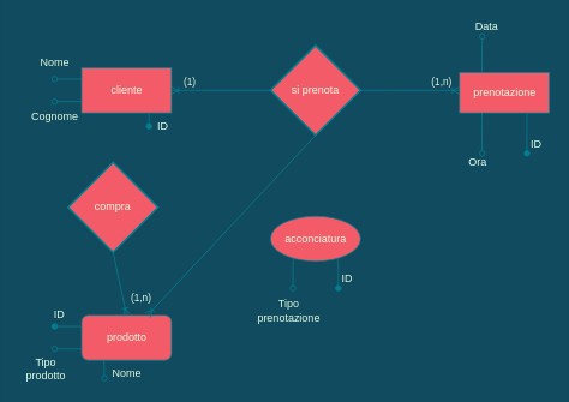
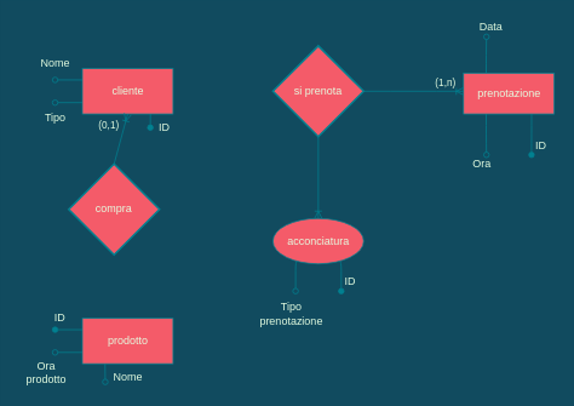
  <mxCell id="0" />
  <mxCell id="1" parent="0" />
  <mxCell id="2" value="si prenota" style="strokeWidth=2;html=1;shape=mxgraph.flowchart.decision;whiteSpace=wrap;fillColor=#F45B69;strokeColor=#028090;fontColor=#E4FDE1;" vertex="1" parent="1"><mxGeometry x="300" y="50" width="100" height="100" as="geometry" /></mxCell>
  <mxCell id="3" value="compra" style="strokeWidth=2;html=1;shape=mxgraph.flowchart.decision;whiteSpace=wrap;fillColor=#F45B69;strokeColor=#028090;fontColor=#E4FDE1;" vertex="1" parent="1"><mxGeometry x="75" y="180" width="100" height="100" as="geometry" /></mxCell>
  <mxCell id="4" style="edgeStyle=orthogonalEdgeStyle;curved=0;rounded=1;sketch=0;orthogonalLoop=1;jettySize=auto;html=1;exitX=0;exitY=0.25;exitDx=0;exitDy=0;endArrow=oval;endFill=0;labelBackgroundColor=#114B5F;strokeColor=#028090;fontColor=#E4FDE1;" edge="1" parent="1" source="7"><mxGeometry relative="1" as="geometry"><mxPoint x="60" y="87.379" as="targetPoint" /></mxGeometry></mxCell>
  <mxCell id="5" style="edgeStyle=orthogonalEdgeStyle;curved=0;rounded=1;sketch=0;orthogonalLoop=1;jettySize=auto;html=1;exitX=0.75;exitY=1;exitDx=0;exitDy=0;endArrow=oval;endFill=1;labelBackgroundColor=#114B5F;strokeColor=#028090;fontColor=#E4FDE1;" edge="1" parent="1" source="7"><mxGeometry relative="1" as="geometry"><mxPoint x="164.931" y="140" as="targetPoint" /></mxGeometry></mxCell>
  <mxCell id="6" style="edgeStyle=orthogonalEdgeStyle;curved=0;rounded=1;sketch=0;orthogonalLoop=1;jettySize=auto;html=1;exitX=0;exitY=0.75;exitDx=0;exitDy=0;endArrow=oval;endFill=0;labelBackgroundColor=#114B5F;strokeColor=#028090;fontColor=#E4FDE1;" edge="1" parent="1" source="7"><mxGeometry relative="1" as="geometry"><mxPoint x="60" y="112.207" as="targetPoint" /></mxGeometry></mxCell>
  <mxCell id="7" value="cliente" style="html=1;dashed=0;whitespace=wrap;fillColor=#F45B69;strokeColor=#028090;fontColor=#E4FDE1;" vertex="1" parent="1"><mxGeometry x="90" y="75" width="100" height="50" as="geometry" /></mxCell>
  <mxCell id="8" style="edgeStyle=orthogonalEdgeStyle;curved=0;rounded=1;sketch=0;orthogonalLoop=1;jettySize=auto;html=1;exitX=0.25;exitY=1;exitDx=0;exitDy=0;endArrow=oval;endFill=0;labelBackgroundColor=#114B5F;strokeColor=#028090;fontColor=#E4FDE1;" edge="1" parent="1" source="11"><mxGeometry relative="1" as="geometry"><mxPoint x="535.276" y="170" as="targetPoint" /></mxGeometry></mxCell>
  <mxCell id="9" style="edgeStyle=orthogonalEdgeStyle;curved=0;rounded=1;sketch=0;orthogonalLoop=1;jettySize=auto;html=1;exitX=0.25;exitY=0;exitDx=0;exitDy=0;endArrow=oval;endFill=0;labelBackgroundColor=#114B5F;strokeColor=#028090;fontColor=#E4FDE1;" edge="1" parent="1" source="11"><mxGeometry relative="1" as="geometry"><mxPoint x="535.276" y="40" as="targetPoint" /></mxGeometry></mxCell>
  <mxCell id="10" style="edgeStyle=orthogonalEdgeStyle;curved=0;rounded=1;sketch=0;orthogonalLoop=1;jettySize=auto;html=1;exitX=0.75;exitY=1;exitDx=0;exitDy=0;endArrow=oval;endFill=1;labelBackgroundColor=#114B5F;strokeColor=#028090;fontColor=#E4FDE1;" edge="1" parent="1" source="11"><mxGeometry relative="1" as="geometry"><mxPoint x="584.931" y="170" as="targetPoint" /></mxGeometry></mxCell>
  <mxCell id="11" value="prenotazione" style="html=1;dashed=0;whitespace=wrap;fillColor=#F45B69;strokeColor=#028090;fontColor=#E4FDE1;" vertex="1" parent="1"><mxGeometry x="510" y="80" width="100" height="45" as="geometry" /></mxCell>
  <mxCell id="12" style="edgeStyle=orthogonalEdgeStyle;curved=0;rounded=1;sketch=0;orthogonalLoop=1;jettySize=auto;html=1;exitX=0;exitY=0.25;exitDx=0;exitDy=0;endArrow=oval;endFill=1;labelBackgroundColor=#114B5F;strokeColor=#028090;fontColor=#E4FDE1;" edge="1" parent="1" source="15"><mxGeometry relative="1" as="geometry"><mxPoint x="60" y="362.552" as="targetPoint" /></mxGeometry></mxCell>
  <mxCell id="13" style="edgeStyle=orthogonalEdgeStyle;curved=0;rounded=1;sketch=0;orthogonalLoop=1;jettySize=auto;html=1;exitX=0.25;exitY=1;exitDx=0;exitDy=0;endArrow=oval;endFill=0;labelBackgroundColor=#114B5F;strokeColor=#028090;fontColor=#E4FDE1;" edge="1" parent="1" source="15"><mxGeometry relative="1" as="geometry"><mxPoint x="115.276" y="420" as="targetPoint" /></mxGeometry></mxCell>
  <mxCell id="14" style="edgeStyle=orthogonalEdgeStyle;curved=0;rounded=1;sketch=0;orthogonalLoop=1;jettySize=auto;html=1;exitX=0;exitY=0.75;exitDx=0;exitDy=0;endArrow=oval;endFill=0;labelBackgroundColor=#114B5F;strokeColor=#028090;fontColor=#E4FDE1;" edge="1" parent="1" source="15"><mxGeometry relative="1" as="geometry"><mxPoint x="60" y="387.379" as="targetPoint" /></mxGeometry></mxCell>
- <mxCell id="15" value="prodotto" style="html=1;dashed=0;whitespace=wrap;fillColor=#F45B69;strokeColor=#028090;fontColor=#E4FDE1;rounded=1;" vertex="1" parent="1"><mxGeometry x="90" y="350" width="100" height="50" as="geometry" /></mxCell>
+ <mxCell id="15" value="prodotto" style="html=1;dashed=0;whitespace=wrap;fillColor=#F45B69;strokeColor=#028090;fontColor=#E4FDE1;" vertex="1" parent="1"><mxGeometry x="90" y="350" width="100" height="50" as="geometry" /></mxCell>
  <mxCell id="16" style="edgeStyle=orthogonalEdgeStyle;curved=0;rounded=1;sketch=0;orthogonalLoop=1;jettySize=auto;html=1;exitX=0.75;exitY=1;exitDx=0;exitDy=0;endArrow=oval;endFill=1;labelBackgroundColor=#114B5F;strokeColor=#028090;fontColor=#E4FDE1;" edge="1" parent="1" source="18"><mxGeometry relative="1" as="geometry"><mxPoint x="375.276" y="320" as="targetPoint" /></mxGeometry></mxCell>
  <mxCell id="17" style="edgeStyle=orthogonalEdgeStyle;curved=0;rounded=1;sketch=0;orthogonalLoop=1;jettySize=auto;html=1;exitX=0.25;exitY=1;exitDx=0;exitDy=0;endArrow=oval;endFill=0;labelBackgroundColor=#114B5F;strokeColor=#028090;fontColor=#E4FDE1;" edge="1" parent="1" source="18"><mxGeometry relative="1" as="geometry"><mxPoint x="325" y="320" as="targetPoint" /></mxGeometry></mxCell>
  <mxCell id="18" value="acconciatura" style="ellipse;html=1;dashed=0;whitespace=wrap;fillColor=#F45B69;strokeColor=#028090;fontColor=#E4FDE1;" vertex="1" parent="1"><mxGeometry x="300" y="240" width="100" height="50" as="geometry" /></mxCell>
  <mxCell id="19" value="" style="edgeStyle=entityRelationEdgeStyle;fontSize=12;html=1;endArrow=ERoneToMany;rounded=0;exitX=1;exitY=0.5;exitDx=0;exitDy=0;exitPerimeter=0;labelBackgroundColor=#114B5F;strokeColor=#028090;fontColor=#E4FDE1;" edge="1" parent="1" source="2"><mxGeometry width="100" height="100" relative="1" as="geometry"><mxPoint x="410" y="200" as="sourcePoint" /><mxPoint x="510" y="100" as="targetPoint" /></mxGeometry></mxCell>
  <mxCell id="20" value="(1,n)" style="edgeLabel;html=1;align=center;verticalAlign=middle;resizable=0;points=[];labelBackgroundColor=#114B5F;fontColor=#E4FDE1;" vertex="1" connectable="0" parent="19"><mxGeometry x="0.788" y="-1" relative="1" as="geometry"><mxPoint x="-9" y="-11" as="offset" /></mxGeometry></mxCell>
- <mxCell id="21" value="" style="edgeStyle=entityRelationEdgeStyle;fontSize=12;html=1;endArrow=ERoneToMany;rounded=0;exitX=0;exitY=0.5;exitDx=0;exitDy=0;exitPerimeter=0;entryX=1;entryY=0.5;entryDx=0;entryDy=0;labelBackgroundColor=#114B5F;strokeColor=#028090;fontColor=#E4FDE1;" edge="1" parent="1" source="2" target="7"><mxGeometry width="100" height="100" relative="1" as="geometry"><mxPoint x="220" y="200" as="sourcePoint" /><mxPoint x="140" y="170" as="targetPoint" /></mxGeometry></mxCell>
- <mxCell id="22" value="(1)" style="edgeLabel;html=1;align=center;verticalAlign=middle;resizable=0;points=[];labelBackgroundColor=#114B5F;fontColor=#E4FDE1;" vertex="1" connectable="0" parent="21"><mxGeometry x="0.647" relative="1" as="geometry"><mxPoint y="-10" as="offset" /></mxGeometry></mxCell>
- <mxCell id="23" value="" style="fontSize=12;html=1;endArrow=ERoneToMany;rounded=0;exitX=0.5;exitY=1;exitDx=0;exitDy=0;exitPerimeter=0;entryX=0.5;entryY=0;entryDx=0;entryDy=0;labelBackgroundColor=#114B5F;strokeColor=#028090;fontColor=#E4FDE1;" edge="1" parent="1" source="3" target="15"><mxGeometry width="100" height="100" relative="1" as="geometry"><mxPoint x="290" y="290" as="sourcePoint" /><mxPoint x="150" y="330" as="targetPoint" /></mxGeometry></mxCell>
- <mxCell id="24" value="(1,n)" style="edgeLabel;html=1;align=center;verticalAlign=middle;resizable=0;points=[];labelBackgroundColor=#114B5F;fontColor=#E4FDE1;" vertex="1" connectable="0" parent="23"><mxGeometry x="0.446" relative="1" as="geometry"><mxPoint x="20" as="offset" /></mxGeometry></mxCell>
- <mxCell id="25" value="" style="fontSize=12;html=1;endArrow=ERoneToMany;rounded=0;exitX=0.5;exitY=1;exitDx=0;exitDy=0;exitPerimeter=0;labelBackgroundColor=#114B5F;strokeColor=#028090;fontColor=#E4FDE1;" edge="1" parent="1" source="2" target="15"><mxGeometry width="100" height="100" relative="1" as="geometry"><mxPoint x="340" y="260" as="sourcePoint" /><mxPoint x="440" y="160" as="targetPoint" /></mxGeometry></mxCell>
+ <mxCell id="25" value="" style="fontSize=12;html=1;endArrow=ERoneToMany;rounded=0;exitX=0.5;exitY=1;exitDx=0;exitDy=0;exitPerimeter=0;entryX=0.5;entryY=0;entryDx=0;entryDy=0;labelBackgroundColor=#114B5F;strokeColor=#028090;fontColor=#E4FDE1;" edge="1" parent="1" source="2" target="18"><mxGeometry width="100" height="100" relative="1" as="geometry"><mxPoint x="340" y="260" as="sourcePoint" /><mxPoint x="440" y="160" as="targetPoint" /></mxGeometry></mxCell>
+ <mxCell id="26" value="" style="fontSize=12;html=1;endArrow=ERoneToMany;rounded=0;entryX=0.5;entryY=1;entryDx=0;entryDy=0;exitX=0.5;exitY=0;exitDx=0;exitDy=0;exitPerimeter=0;labelBackgroundColor=#114B5F;strokeColor=#028090;fontColor=#E4FDE1;" edge="1" parent="1" source="3" target="7"><mxGeometry width="100" height="100" relative="1" as="geometry"><mxPoint x="200" y="260" as="sourcePoint" /><mxPoint x="300" y="160" as="targetPoint" /></mxGeometry></mxCell>
+ <mxCell id="27" value="(0,1)" style="edgeLabel;html=1;align=center;verticalAlign=middle;resizable=0;points=[];labelBackgroundColor=#114B5F;fontColor=#E4FDE1;" vertex="1" connectable="0" parent="26"><mxGeometry x="0.776" relative="1" as="geometry"><mxPoint x="-20" y="7" as="offset" /></mxGeometry></mxCell>
  <mxCell id="28" value="Tipo&lt;br&gt;prenotazione" style="text;html=1;align=center;verticalAlign=middle;resizable=0;points=[];autosize=1;strokeColor=none;fillColor=none;fontColor=#E4FDE1;" vertex="1" parent="1"><mxGeometry x="280" y="330" width="80" height="30" as="geometry" /></mxCell>
  <mxCell id="29" value="ID" style="text;html=1;align=center;verticalAlign=middle;resizable=0;points=[];autosize=1;strokeColor=none;fillColor=none;fontColor=#E4FDE1;" vertex="1" parent="1"><mxGeometry x="370" y="300" width="30" height="20" as="geometry" /></mxCell>
  <mxCell id="30" value="Data" style="text;html=1;align=center;verticalAlign=middle;resizable=0;points=[];autosize=1;strokeColor=none;fillColor=none;fontColor=#E4FDE1;" vertex="1" parent="1"><mxGeometry x="520" y="20" width="40" height="20" as="geometry" /></mxCell>
  <mxCell id="31" value="Ora" style="text;html=1;align=center;verticalAlign=middle;resizable=0;points=[];autosize=1;strokeColor=none;fillColor=none;fontColor=#E4FDE1;" vertex="1" parent="1"><mxGeometry x="510" y="170" width="40" height="20" as="geometry" /></mxCell>
  <mxCell id="32" value="ID" style="text;html=1;align=center;verticalAlign=middle;resizable=0;points=[];autosize=1;strokeColor=none;fillColor=none;fontColor=#E4FDE1;" vertex="1" parent="1"><mxGeometry x="580" y="150" width="30" height="20" as="geometry" /></mxCell>
  <mxCell id="33" value="ID" style="text;html=1;align=center;verticalAlign=middle;resizable=0;points=[];autosize=1;strokeColor=none;fillColor=none;fontColor=#E4FDE1;" vertex="1" parent="1"><mxGeometry x="50" y="340" width="30" height="20" as="geometry" /></mxCell>
- <mxCell id="34" value="Tipo&lt;br&gt;prodotto" style="text;html=1;align=center;verticalAlign=middle;resizable=0;points=[];autosize=1;strokeColor=none;fillColor=none;fontColor=#E4FDE1;" vertex="1" parent="1"><mxGeometry x="20" y="395" width="60" height="30" as="geometry" /></mxCell>
+ <mxCell id="34" value="Ora&lt;br&gt;prodotto" style="text;html=1;align=center;verticalAlign=middle;resizable=0;points=[];autosize=1;strokeColor=none;fillColor=none;fontColor=#E4FDE1;" vertex="1" parent="1"><mxGeometry x="20" y="395" width="60" height="30" as="geometry" /></mxCell>
  <mxCell id="35" value="Nome" style="text;html=1;align=center;verticalAlign=middle;resizable=0;points=[];autosize=1;strokeColor=none;fillColor=none;fontColor=#E4FDE1;" vertex="1" parent="1"><mxGeometry x="115" y="405" width="50" height="20" as="geometry" /></mxCell>
  <mxCell id="36" value="ID" style="text;html=1;align=center;verticalAlign=middle;resizable=0;points=[];autosize=1;strokeColor=none;fillColor=none;fontColor=#E4FDE1;" vertex="1" parent="1"><mxGeometry x="165" y="130" width="30" height="20" as="geometry" /></mxCell>
  <mxCell id="37" value="Nome" style="text;html=1;align=center;verticalAlign=middle;resizable=0;points=[];autosize=1;strokeColor=none;fillColor=none;fontColor=#E4FDE1;" vertex="1" parent="1"><mxGeometry x="35" y="60" width="50" height="20" as="geometry" /></mxCell>
- <mxCell id="38" value="Cognome" style="text;html=1;align=center;verticalAlign=middle;resizable=0;points=[];autosize=1;strokeColor=none;fillColor=none;fontColor=#E4FDE1;" vertex="1" parent="1"><mxGeometry x="25" y="120" width="70" height="20" as="geometry" /></mxCell>
+ <mxCell id="38" value="Tipo" style="text;html=1;align=center;verticalAlign=middle;resizable=0;points=[];autosize=1;strokeColor=none;fillColor=none;fontColor=#E4FDE1;" vertex="1" parent="1"><mxGeometry x="25" y="120" width="70" height="20" as="geometry" /></mxCell>
